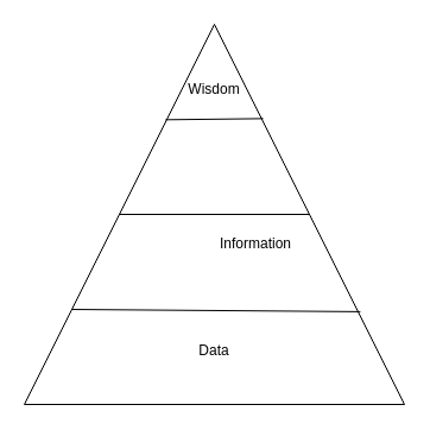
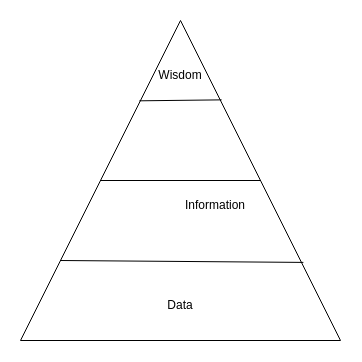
  <mxCell id="0" />
  <mxCell id="1" parent="0" />
  <mxCell id="2" value="" style="verticalLabelPosition=bottom;verticalAlign=top;html=1;shape=mxgraph.basic.acute_triangle;dx=0.5;" vertex="1" parent="1"><mxGeometry x="20" y="20" width="320" height="320" as="geometry" /></mxCell>
  <mxCell id="3" value="" style="endArrow=none;html=1;rounded=0;exitX=0;exitY=0;exitDx=80;exitDy=160;exitPerimeter=0;entryX=0;entryY=0;entryDx=240;entryDy=160;entryPerimeter=0;" edge="1" parent="1" source="2" target="2"><mxGeometry width="50" height="50" relative="1" as="geometry"><mxPoint x="190" y="240" as="sourcePoint" /><mxPoint x="240" y="190" as="targetPoint" /></mxGeometry></mxCell>
  <mxCell id="4" value="" style="endArrow=none;html=1;rounded=0;entryX=0.884;entryY=0.756;entryDx=0;entryDy=0;entryPerimeter=0;" edge="1" parent="1" target="2"><mxGeometry width="50" height="50" relative="1" as="geometry"><mxPoint x="60" y="260" as="sourcePoint" /><mxPoint x="280" y="260" as="targetPoint" /></mxGeometry></mxCell>
  <mxCell id="5" value="" style="endArrow=none;html=1;rounded=0;entryX=0.636;entryY=0.248;entryDx=0;entryDy=0;entryPerimeter=0;exitX=0.379;exitY=0.251;exitDx=0;exitDy=0;exitPerimeter=0;" edge="1" parent="1"><mxGeometry width="50" height="50" relative="1" as="geometry"><mxPoint x="138.88" y="100.32" as="sourcePoint" /><mxPoint x="221.12" y="99.36" as="targetPoint" /></mxGeometry></mxCell>
  <mxCell id="6" value="Wisdom" style="text;html=1;strokeColor=none;fillColor=none;align=center;verticalAlign=middle;whiteSpace=wrap;rounded=0;" vertex="1" parent="1"><mxGeometry x="150" y="60" width="60" height="30" as="geometry" /></mxCell>
  <mxCell id="7" value="Information" style="text;html=1;strokeColor=none;fillColor=none;align=center;verticalAlign=middle;whiteSpace=wrap;rounded=0;" vertex="1" parent="1"><mxGeometry x="185" y="190" width="60" height="30" as="geometry" /></mxCell>
- <mxCell id="8" value="Data" style="text;html=1;strokeColor=none;fillColor=none;align=center;verticalAlign=middle;whiteSpace=wrap;rounded=0;" vertex="1" parent="1"><mxGeometry x="150" y="280" width="60" height="30" as="geometry" /></mxCell>
+ <mxCell id="8" value="Data" style="text;html=1;strokeColor=none;fillColor=none;align=center;verticalAlign=middle;whiteSpace=wrap;rounded=0;" vertex="1" parent="1"><mxGeometry x="150" y="290" width="60" height="30" as="geometry" /></mxCell>
